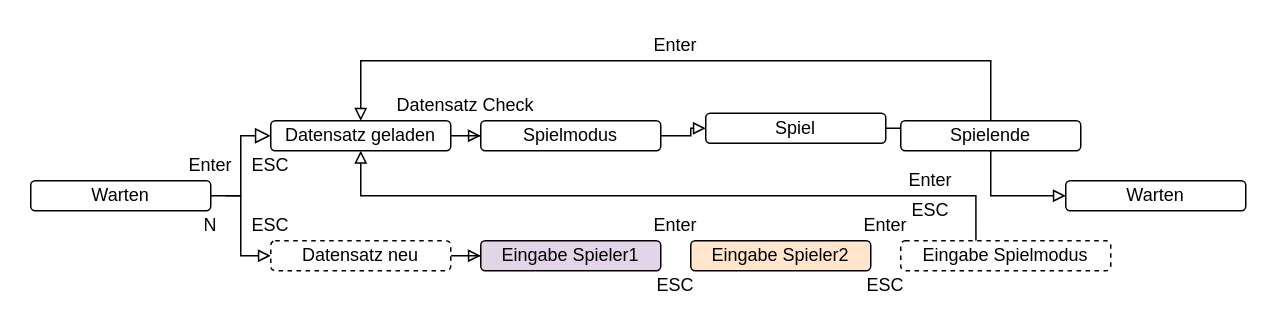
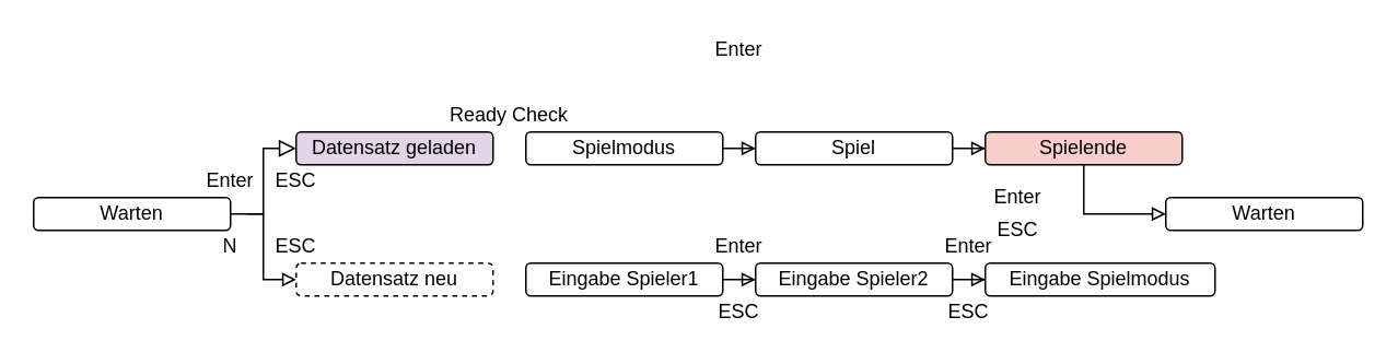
  <mxCell id="0" />
  <mxCell id="1" parent="0" />
  <mxCell id="2" value="" style="rounded=0;html=1;jettySize=auto;orthogonalLoop=1;fontSize=11;endArrow=block;endFill=0;endSize=8;strokeWidth=1;shadow=0;labelBackgroundColor=none;edgeStyle=orthogonalEdgeStyle;entryX=0;entryY=0.5;entryDx=0;entryDy=0;" parent="1" source="4" target="14" edge="1"><mxGeometry relative="1" as="geometry"><mxPoint x="170" y="140" as="targetPoint" /><Array as="points"><mxPoint x="160" y="130" /><mxPoint x="160" y="90" /></Array></mxGeometry></mxCell>
  <mxCell id="3" value="" style="edgeStyle=orthogonalEdgeStyle;rounded=0;orthogonalLoop=1;jettySize=auto;html=1;endArrow=block;endFill=0;" parent="1" target="6" edge="1"><mxGeometry relative="1" as="geometry"><mxPoint x="150" y="130" as="sourcePoint" /><Array as="points"><mxPoint x="160" y="130" /><mxPoint x="160" y="170" /></Array></mxGeometry></mxCell>
  <mxCell id="4" value="Warten" style="rounded=1;whiteSpace=wrap;html=1;fontSize=12;glass=0;strokeWidth=1;shadow=0;" parent="1" vertex="1"><mxGeometry y="120" width="120" height="20" as="geometry" x="20" /></mxCell>
- <mxCell id="5" value="" style="edgeStyle=orthogonalEdgeStyle;rounded=0;orthogonalLoop=1;jettySize=auto;html=1;endArrow=block;endFill=0;" parent="1" source="6" target="8" edge="1"><mxGeometry relative="1" as="geometry" /></mxCell>
  <mxCell id="6" value="Datensatz neu" style="rounded=1;whiteSpace=wrap;html=1;fontSize=12;glass=0;strokeWidth=1;shadow=0;dashed=1;" parent="1" vertex="1"><mxGeometry x="180" y="160" width="120" height="20" as="geometry" /></mxCell>
- <mxCell id="8" value="Eingabe Spieler1" style="rounded=1;whiteSpace=wrap;html=1;fontSize=12;glass=0;strokeWidth=1;shadow=0;fillColor=#e1d5e7;" parent="1" vertex="1"><mxGeometry x="320" y="160" width="120" height="20" as="geometry" /></mxCell>
- <mxCell id="10" value="Eingabe Spieler2" style="rounded=1;whiteSpace=wrap;html=1;fontSize=12;glass=0;strokeWidth=1;shadow=0;fillColor=#ffe6cc;" parent="1" vertex="1"><mxGeometry x="460" y="160" width="120" height="20" as="geometry" /></mxCell>
- <mxCell id="11" style="edgeStyle=orthogonalEdgeStyle;rounded=0;orthogonalLoop=1;jettySize=auto;html=1;exitX=0.358;exitY=0;exitDx=0;exitDy=0;entryX=0.5;entryY=1;entryDx=0;entryDy=0;endArrow=block;endFill=0;exitPerimeter=0;" parent="1" source="12" target="14" edge="1"><mxGeometry relative="1" as="geometry" /></mxCell>
- <mxCell id="12" value="Eingabe Spielmodus" style="rounded=1;whiteSpace=wrap;html=1;fontSize=12;glass=0;strokeWidth=1;shadow=0;dashed=1;" parent="1" vertex="1"><mxGeometry x="600" y="160" width="140" height="20" as="geometry" /></mxCell>
- <mxCell id="13" value="" style="edgeStyle=orthogonalEdgeStyle;rounded=0;orthogonalLoop=1;jettySize=auto;html=1;endArrow=block;endFill=0;" parent="1" source="14" target="16" edge="1"><mxGeometry relative="1" as="geometry" /></mxCell>
- <mxCell id="14" value="Datensatz geladen" style="rounded=1;whiteSpace=wrap;html=1;fontSize=12;glass=0;strokeWidth=1;shadow=0;" parent="1" vertex="1"><mxGeometry x="180" y="80" width="120" height="20" as="geometry" /></mxCell>
+ <mxCell id="7" value="" style="edgeStyle=orthogonalEdgeStyle;rounded=0;orthogonalLoop=1;jettySize=auto;html=1;endArrow=block;endFill=0;" parent="1" source="8" target="10" edge="1"><mxGeometry relative="1" as="geometry" /></mxCell>
+ <mxCell id="8" value="Eingabe Spieler1" style="rounded=1;whiteSpace=wrap;html=1;fontSize=12;glass=0;strokeWidth=1;shadow=0;" parent="1" vertex="1"><mxGeometry x="320" y="160" width="120" height="20" as="geometry" /></mxCell>
+ <mxCell id="9" value="" style="edgeStyle=orthogonalEdgeStyle;rounded=0;orthogonalLoop=1;jettySize=auto;html=1;endArrow=block;endFill=0;" parent="1" source="10" target="12" edge="1"><mxGeometry relative="1" as="geometry" /></mxCell>
+ <mxCell id="10" value="Eingabe Spieler2" style="rounded=1;whiteSpace=wrap;html=1;fontSize=12;glass=0;strokeWidth=1;shadow=0;" parent="1" vertex="1"><mxGeometry x="460" y="160" width="120" height="20" as="geometry" /></mxCell>
+ <mxCell id="12" value="Eingabe Spielmodus" style="rounded=1;whiteSpace=wrap;html=1;fontSize=12;glass=0;strokeWidth=1;shadow=0;" parent="1" vertex="1"><mxGeometry x="600" y="160" width="140" height="20" as="geometry" /></mxCell>
+ <mxCell id="14" value="Datensatz geladen" style="rounded=1;whiteSpace=wrap;html=1;fontSize=12;glass=0;strokeWidth=1;shadow=0;fillColor=#e1d5e7;" parent="1" vertex="1"><mxGeometry x="180" y="80" width="120" height="20" as="geometry" /></mxCell>
  <mxCell id="15" value="" style="edgeStyle=orthogonalEdgeStyle;rounded=0;orthogonalLoop=1;jettySize=auto;html=1;endArrow=block;endFill=0;" parent="1" source="16" target="18" edge="1"><mxGeometry relative="1" as="geometry" /></mxCell>
  <mxCell id="16" value="Spielmodus" style="rounded=1;whiteSpace=wrap;html=1;fontSize=12;glass=0;strokeWidth=1;shadow=0;" parent="1" vertex="1"><mxGeometry x="320" y="80" width="120" height="20" as="geometry" /></mxCell>
  <mxCell id="17" value="" style="edgeStyle=orthogonalEdgeStyle;rounded=0;orthogonalLoop=1;jettySize=auto;html=1;endArrow=block;endFill=0;" parent="1" source="18" target="21" edge="1"><mxGeometry relative="1" as="geometry" /></mxCell>
- <mxCell id="18" value="Spiel" style="rounded=1;whiteSpace=wrap;html=1;fontSize=12;glass=0;strokeWidth=1;shadow=0;" parent="1" vertex="1"><mxGeometry x="470" y="75" width="120" height="20" as="geometry" /></mxCell>
- <mxCell id="19" style="edgeStyle=orthogonalEdgeStyle;rounded=0;orthogonalLoop=1;jettySize=auto;html=1;exitX=0.5;exitY=0;exitDx=0;exitDy=0;entryX=0.5;entryY=0;entryDx=0;entryDy=0;endArrow=block;endFill=0;" parent="1" source="21" target="14" edge="1"><mxGeometry relative="1" as="geometry"><Array as="points"><mxPoint x="660" y="40" /><mxPoint x="240" y="40" /></Array></mxGeometry></mxCell>
+ <mxCell id="18" value="Spiel" style="rounded=1;whiteSpace=wrap;html=1;fontSize=12;glass=0;strokeWidth=1;shadow=0;" parent="1" vertex="1"><mxGeometry x="460" y="80" width="120" height="20" as="geometry" /></mxCell>
  <mxCell id="20" value="" style="edgeStyle=orthogonalEdgeStyle;rounded=0;orthogonalLoop=1;jettySize=auto;html=1;endArrow=block;endFill=0;entryX=0;entryY=0.5;entryDx=0;entryDy=0;" parent="1" source="21" target="22" edge="1"><mxGeometry relative="1" as="geometry" /></mxCell>
- <mxCell id="21" value="Spielende" style="rounded=1;whiteSpace=wrap;html=1;fontSize=12;glass=0;strokeWidth=1;shadow=0;" parent="1" vertex="1"><mxGeometry x="600" y="80" width="120" height="20" as="geometry" /></mxCell>
+ <mxCell id="21" value="Spielende" style="rounded=1;whiteSpace=wrap;html=1;fontSize=12;glass=0;strokeWidth=1;shadow=0;fillColor=#f8cecc;" parent="1" vertex="1"><mxGeometry x="600" y="80" width="120" height="20" as="geometry" /></mxCell>
  <mxCell id="22" value="Warten" style="rounded=1;whiteSpace=wrap;html=1;fontSize=12;glass=0;strokeWidth=1;shadow=0;" parent="1" vertex="1"><mxGeometry x="710" y="120" width="120" height="20" as="geometry" /></mxCell>
  <mxCell id="23" value="Enter" style="text;html=1;align=center;verticalAlign=middle;whiteSpace=wrap;rounded=0;" parent="1" vertex="1"><mxGeometry x="120" y="100" width="40" height="20" as="geometry" /></mxCell>
  <mxCell id="24" value="Enter" style="text;html=1;align=center;verticalAlign=middle;whiteSpace=wrap;rounded=0;" parent="1" vertex="1"><mxGeometry x="430" y="20" width="40" height="20" as="geometry" /></mxCell>
  <mxCell id="25" value="Enter" style="text;html=1;align=center;verticalAlign=middle;whiteSpace=wrap;rounded=0;" parent="1" vertex="1"><mxGeometry x="430" y="140" width="40" height="20" as="geometry" /></mxCell>
  <mxCell id="26" value="Enter" style="text;html=1;align=center;verticalAlign=middle;whiteSpace=wrap;rounded=0;" parent="1" vertex="1"><mxGeometry x="570" y="140" width="40" height="20" as="geometry" /></mxCell>
  <mxCell id="27" value="ESC" style="text;html=1;align=center;verticalAlign=middle;whiteSpace=wrap;rounded=0;" parent="1" vertex="1"><mxGeometry x="430" y="180" width="40" height="20" as="geometry" /></mxCell>
  <mxCell id="28" value="ESC" style="text;html=1;align=center;verticalAlign=middle;whiteSpace=wrap;rounded=0;" parent="1" vertex="1"><mxGeometry x="570" y="180" width="40" height="20" as="geometry" /></mxCell>
  <mxCell id="29" value="Enter" style="text;html=1;align=center;verticalAlign=middle;whiteSpace=wrap;rounded=0;" parent="1" vertex="1"><mxGeometry x="600" y="110" width="40" height="20" as="geometry" /></mxCell>
  <mxCell id="30" value="ESC" style="text;html=1;align=center;verticalAlign=middle;whiteSpace=wrap;rounded=0;" parent="1" vertex="1"><mxGeometry x="600" y="130" width="40" height="20" as="geometry" /></mxCell>
  <mxCell id="31" value="ESC" style="text;html=1;align=center;verticalAlign=middle;whiteSpace=wrap;rounded=0;" parent="1" vertex="1"><mxGeometry x="160" y="100" width="40" height="20" as="geometry" /></mxCell>
- <mxCell id="32" value="Datensatz&amp;nbsp;Check" style="text;html=1;align=center;verticalAlign=middle;whiteSpace=wrap;rounded=0;" parent="1" vertex="1"><mxGeometry x="290" y="50" width="40" height="40" as="geometry" /></mxCell>
+ <mxCell id="32" value="Ready&amp;nbsp;Check" style="text;html=1;align=center;verticalAlign=middle;whiteSpace=wrap;rounded=0;" parent="1" vertex="1"><mxGeometry x="290" y="50" width="40" height="40" as="geometry" /></mxCell>
  <mxCell id="33" value="N" style="text;html=1;align=center;verticalAlign=middle;whiteSpace=wrap;rounded=0;" vertex="1" parent="1"><mxGeometry x="120" y="140" width="40" height="20" as="geometry" /></mxCell>
  <mxCell id="34" value="ESC" style="text;html=1;align=center;verticalAlign=middle;whiteSpace=wrap;rounded=0;" vertex="1" parent="1"><mxGeometry x="160" y="140" width="40" height="20" as="geometry" /></mxCell>
